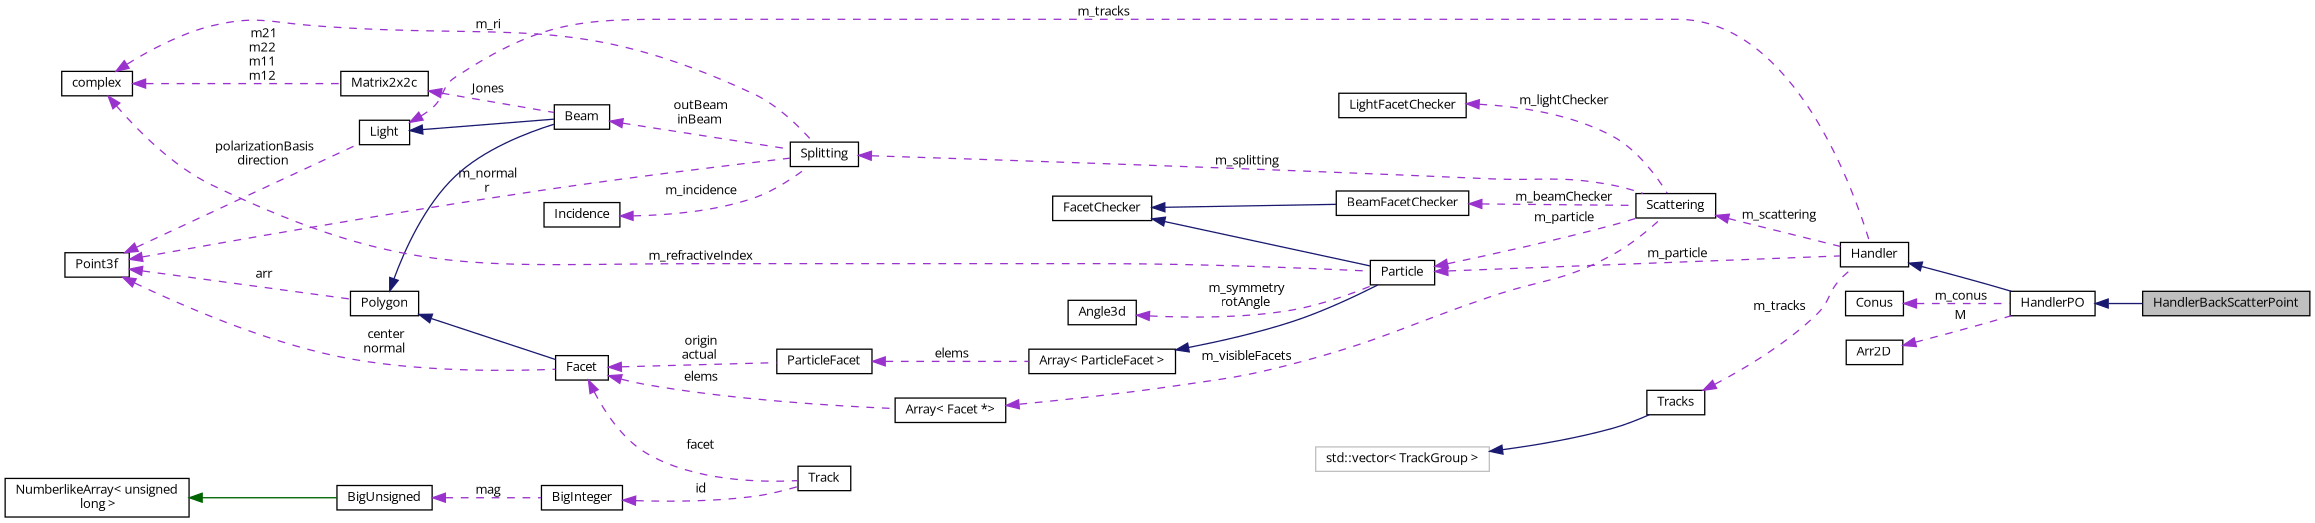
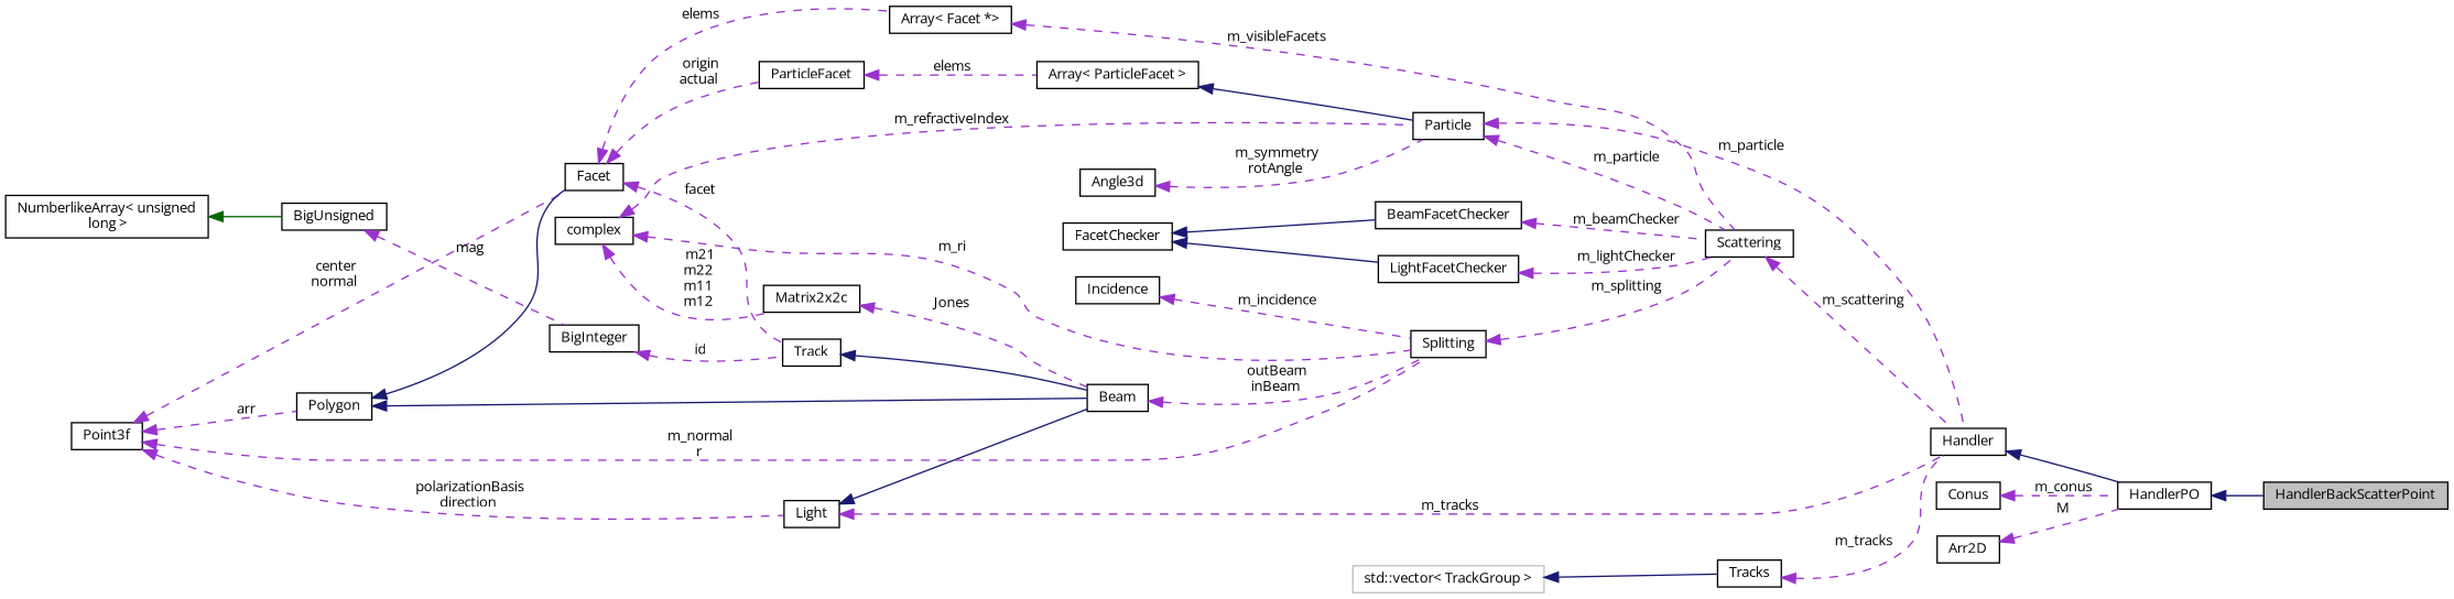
  digraph {
    fontname="Open Sans"
    rankdir=LR
    node [color=black fillcolor=white fontname="Open Sans" fontsize=10 shape=record style=filled]
    edge [color=darkorchid3 dir=back fontname="Open Sans" fontsize=10 labelfontname=Helvetica labelfontsize=10 style=dashed]
    n1 [fillcolor=grey75 fontcolor=black height=0.2 label=HandlerBackScatterPoint width=0.4]
    n2 [height=0.2 label=HandlerPO width=0.4]
    n3 [height=0.2 label=Handler width=0.4]
    n4 [height=0.2 label=Light width=0.4]
    n5 [height=0.2 label=Beam width=0.4]
    n6 [height=0.2 label=Splitting width=0.4]
    n7 [height=0.2 label=Point3f width=0.4]
    n8 [height=0.2 label=Facet width=0.4]
    n9 [height=0.2 label=Polygon width=0.4]
    n10 [height=0.2 label=ParticleFacet width=0.4]
    n11 [height=0.2 label="Array\< Facet *\>" width=0.4]
    n12 [height=0.2 label=Track width=0.4]
    n13 [height=0.2 label=Scattering width=0.4]
    n14 [height=0.2 label=Tracks width=0.4]
    n15 [color=grey75 height=0.2 label="std::vector\< TrackGroup \>" width=0.4]
    n16 [height=0.2 label=Particle width=0.4]
    n17 [height=0.2 label="Array\< ParticleFacet \>" width=0.4]
    n18 [height=0.2 label=complex width=0.4]
    n19 [height=0.2 label=Matrix2x2c width=0.4]
    n20 [height=0.2 label=Angle3d width=0.4]
    n21 [height=0.2 label=LightFacetChecker width=0.4]
    n22 [height=0.2 label=FacetChecker width=0.4]
    n23 [height=0.2 label=BeamFacetChecker width=0.4]
    n24 [height=0.2 label=Incidence width=0.4]
    n25 [height=0.2 label=BigInteger width=0.4]
    n26 [height=0.2 label=BigUnsigned width=0.4]
    n27 [height=0.2 label="NumberlikeArray\< unsigned\l long \>" width=0.4]
    n28 [height=0.2 label=Conus width=0.4]
    n29 [height=0.2 label=Arr2D width=0.4]
    n2 -> n1 [color=midnightblue style=solid]
    n3 -> n2 [color=midnightblue style=solid]
    n4 -> n3 [label=" m_tracks"]
    n4 -> n5 [color=midnightblue style=solid]
    n5 -> n6 [label=" outBeam\ninBeam"]
    n6 -> n13 [label=" m_splitting"]
    n7 -> n4 [label=" polarizationBasis\ndirection"]
    n7 -> n6 [label=" m_normal\nr"]
    n7 -> n8 [label=" center\nnormal"]
    n7 -> n9 [label=" arr"]
    n8 -> n10 [label=" origin\nactual"]
    n8 -> n11 [label=" elems"]
    n8 -> n12 [label=" facet"]
    n9 -> n5 [color=midnightblue style=solid]
    n9 -> n8 [color=midnightblue style=solid]
    n10 -> n17 [label=" elems"]
    n11 -> n13 [label=" m_visibleFacets"]
+   n12 -> n5 [color=midnightblue style=solid]
    n13 -> n3 [label=" m_scattering"]
    n14 -> n3 [label=" m_tracks"]
    n15 -> n14 [color=midnightblue style=solid]
    n16 -> n3 [label=" m_particle"]
    n16 -> n13 [label=" m_particle"]
    n17 -> n16 [color=midnightblue style=solid]
    n18 -> n6 [label=" m_ri"]
    n18 -> n16 [label=" m_refractiveIndex"]
    n18 -> n19 [label=" m21\nm22\nm11\nm12"]
    n19 -> n5 [label=" Jones"]
    n20 -> n16 [label=" m_symmetry\nrotAngle"]
    n21 -> n13 [label=" m_lightChecker"]
-   n22 -> n16 [color=midnightblue style=solid]
+   n22 -> n21 [color=midnightblue style=solid]
    n22 -> n23 [color=midnightblue style=solid]
    n23 -> n13 [label=" m_beamChecker"]
    n24 -> n6 [label=" m_incidence"]
    n25 -> n12 [label=" id"]
    n26 -> n25 [label=" mag"]
    n27 -> n26 [color=darkgreen style=solid]
    n28 -> n2 [label=" m_conus"]
    n29 -> n2 [label=" M"]
  }
